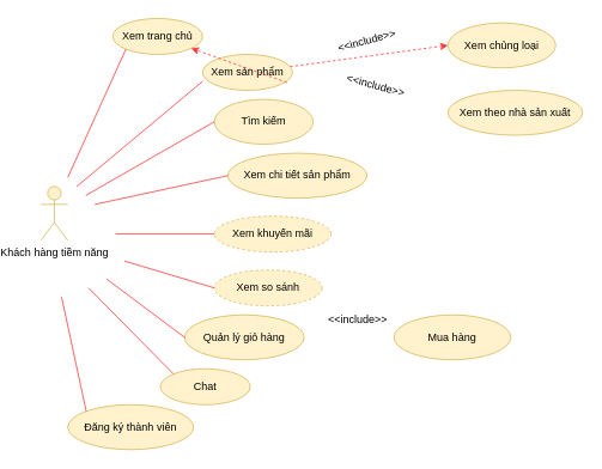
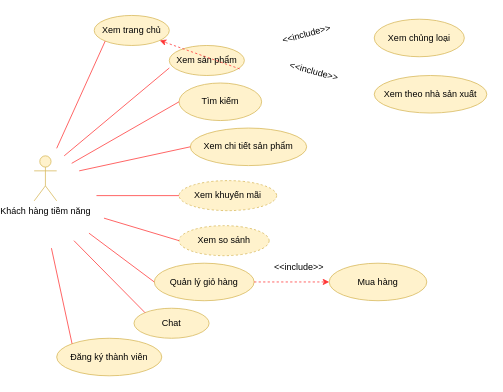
  <mxCell id="0" />
  <mxCell id="1" parent="0" />
  <mxCell id="2" value="Khách hàng tiềm năng" style="shape=umlActor;verticalLabelPosition=bottom;verticalAlign=top;html=1;outlineConnect=0;fillColor=#fff2cc;strokeColor=#d6b656;" vertex="1" parent="1"><mxGeometry x="20" y="207" width="30" height="60" as="geometry" /></mxCell>
  <mxCell id="3" value="Xem trang chủ" style="ellipse;whiteSpace=wrap;html=1;fillColor=#fff2cc;strokeColor=#d6b656;" vertex="1" parent="1"><mxGeometry x="100" y="20" width="100" height="40" as="geometry" /></mxCell>
  <mxCell id="4" value="Xem sản phẩm" style="ellipse;whiteSpace=wrap;html=1;fillColor=#fff2cc;strokeColor=#d6b656;" vertex="1" parent="1"><mxGeometry x="200" y="60" width="100" height="40" as="geometry" /></mxCell>
  <mxCell id="5" value="Tìm kiếm" style="ellipse;whiteSpace=wrap;html=1;fillColor=#fff2cc;strokeColor=#d6b656;" vertex="1" parent="1"><mxGeometry x="213" y="110" width="110" height="50" as="geometry" /></mxCell>
  <mxCell id="6" value="Xem chi tiết sản phẩm" style="ellipse;whiteSpace=wrap;html=1;fillColor=#fff2cc;strokeColor=#d6b656;" vertex="1" parent="1"><mxGeometry x="228" y="170" width="155" height="50" as="geometry" /></mxCell>
  <mxCell id="7" value="Xem khuyến mãi" style="ellipse;whiteSpace=wrap;html=1;fillColor=#fff2cc;strokeColor=#d6b656;dashed=1;" vertex="1" parent="1"><mxGeometry x="213" y="240" width="130" height="40" as="geometry" /></mxCell>
  <mxCell id="8" value="Xem so sánh" style="ellipse;whiteSpace=wrap;html=1;fillColor=#fff2cc;strokeColor=#d6b656;dashed=1;" vertex="1" parent="1"><mxGeometry x="213" y="300" width="120" height="40" as="geometry" /></mxCell>
  <mxCell id="9" value="Quản lý giỏ hàng" style="ellipse;whiteSpace=wrap;html=1;fillColor=#fff2cc;strokeColor=#d6b656;" vertex="1" parent="1"><mxGeometry x="180" y="350" width="133" height="50" as="geometry" /></mxCell>
  <mxCell id="10" value="Chat" style="ellipse;whiteSpace=wrap;html=1;fillColor=#fff2cc;strokeColor=#d6b656;" vertex="1" parent="1"><mxGeometry x="153" y="410" width="100" height="40" as="geometry" /></mxCell>
  <mxCell id="11" value="Đăng ký thành viên" style="ellipse;whiteSpace=wrap;html=1;fillColor=#fff2cc;strokeColor=#d6b656;" vertex="1" parent="1"><mxGeometry x="50" y="450" width="140" height="50" as="geometry" /></mxCell>
  <mxCell id="12" value="" style="endArrow=none;html=1;rounded=0;entryX=0;entryY=1;entryDx=0;entryDy=0;strokeColor=#FF3333;" edge="1" parent="1" target="3"><mxGeometry width="50" height="50" relative="1" as="geometry"><mxPoint x="50" y="197" as="sourcePoint" /><mxPoint x="120" y="137" as="targetPoint" /></mxGeometry></mxCell>
  <mxCell id="13" value="" style="endArrow=none;html=1;rounded=0;entryX=0;entryY=0.75;entryDx=0;entryDy=0;strokeColor=#FF3333;entryPerimeter=0;" edge="1" parent="1" target="4"><mxGeometry width="50" height="50" relative="1" as="geometry"><mxPoint x="60" y="207" as="sourcePoint" /><mxPoint x="114.854" y="111.226" as="targetPoint" /></mxGeometry></mxCell>
  <mxCell id="14" value="" style="endArrow=none;html=1;rounded=0;entryX=0;entryY=0.5;entryDx=0;entryDy=0;strokeColor=#FF3333;" edge="1" parent="1" target="5"><mxGeometry width="50" height="50" relative="1" as="geometry"><mxPoint x="70" y="217" as="sourcePoint" /><mxPoint x="124.854" y="121.226" as="targetPoint" /></mxGeometry></mxCell>
  <mxCell id="15" value="" style="endArrow=none;html=1;rounded=0;entryX=0;entryY=0.5;entryDx=0;entryDy=0;strokeColor=#FF3333;" edge="1" parent="1" target="6"><mxGeometry width="50" height="50" relative="1" as="geometry"><mxPoint x="80" y="227" as="sourcePoint" /><mxPoint x="220" y="217" as="targetPoint" /></mxGeometry></mxCell>
  <mxCell id="16" value="" style="endArrow=none;html=1;rounded=0;entryX=0;entryY=0.5;entryDx=0;entryDy=0;strokeColor=#FF3333;" edge="1" parent="1" target="7"><mxGeometry width="50" height="50" relative="1" as="geometry"><mxPoint x="103" y="260" as="sourcePoint" /><mxPoint x="238" y="210" as="targetPoint" /></mxGeometry></mxCell>
  <mxCell id="17" value="" style="endArrow=none;html=1;rounded=0;entryX=0;entryY=0.5;entryDx=0;entryDy=0;strokeColor=#FF3333;" edge="1" parent="1" target="8"><mxGeometry width="50" height="50" relative="1" as="geometry"><mxPoint x="113" y="290" as="sourcePoint" /><mxPoint x="248" y="220" as="targetPoint" /></mxGeometry></mxCell>
  <mxCell id="18" value="" style="endArrow=none;html=1;rounded=0;entryX=0;entryY=0.5;entryDx=0;entryDy=0;strokeColor=#FF3333;" edge="1" parent="1" target="9"><mxGeometry width="50" height="50" relative="1" as="geometry"><mxPoint x="93" y="310" as="sourcePoint" /><mxPoint x="258" y="230" as="targetPoint" /></mxGeometry></mxCell>
  <mxCell id="19" value="" style="endArrow=none;html=1;rounded=0;entryX=0;entryY=0;entryDx=0;entryDy=0;strokeColor=#FF3333;" edge="1" parent="1" target="10"><mxGeometry width="50" height="50" relative="1" as="geometry"><mxPoint x="73" y="320" as="sourcePoint" /><mxPoint x="180" y="380" as="targetPoint" /></mxGeometry></mxCell>
  <mxCell id="20" value="" style="endArrow=none;html=1;rounded=0;entryX=0;entryY=0;entryDx=0;entryDy=0;strokeColor=#FF3333;" edge="1" parent="1" target="11"><mxGeometry width="50" height="50" relative="1" as="geometry"><mxPoint x="43" y="330" as="sourcePoint" /><mxPoint x="190" y="390" as="targetPoint" /></mxGeometry></mxCell>
  <mxCell id="21" value="Mua hàng" style="ellipse;whiteSpace=wrap;html=1;fillColor=#fff2cc;strokeColor=#d6b656;" vertex="1" parent="1"><mxGeometry x="413" y="350" width="130" height="50" as="geometry" /></mxCell>
  <mxCell id="22" value="Xem chủng loại" style="ellipse;whiteSpace=wrap;html=1;fillColor=#fff2cc;strokeColor=#d6b656;" vertex="1" parent="1"><mxGeometry x="473" y="25" width="120" height="50" as="geometry" /></mxCell>
  <mxCell id="23" value="Xem theo nhà sản xuất" style="ellipse;whiteSpace=wrap;html=1;fillColor=#fff2cc;strokeColor=#d6b656;" vertex="1" parent="1"><mxGeometry x="473" y="100" width="150" height="50" as="geometry" /></mxCell>
+ <mxCell id="24" value="" style="endArrow=classic;html=1;rounded=0;strokeColor=#FF3333;entryX=0;entryY=0.5;entryDx=0;entryDy=0;exitX=1;exitY=0.5;exitDx=0;exitDy=0;dashed=1;" edge="1" parent="1" source="9" target="21"><mxGeometry width="50" height="50" relative="1" as="geometry"><mxPoint x="303" y="220" as="sourcePoint" /><mxPoint x="353" y="170" as="targetPoint" /></mxGeometry></mxCell>
  <mxCell id="25" value="&amp;lt;&amp;lt;include&amp;gt;&amp;gt;" style="text;html=1;strokeColor=none;fillColor=none;align=center;verticalAlign=middle;whiteSpace=wrap;rounded=0;" vertex="1" parent="1"><mxGeometry x="343" y="340" width="60" height="30" as="geometry" /></mxCell>
  <mxCell id="26" value="&amp;lt;&amp;lt;include&amp;gt;&amp;gt;" style="text;html=1;strokeColor=none;fillColor=none;align=center;verticalAlign=middle;whiteSpace=wrap;rounded=0;rotation=-15;" vertex="1" parent="1"><mxGeometry x="353" y="30" width="60" height="30" as="geometry" /></mxCell>
- <mxCell id="27" value="" style="endArrow=classic;html=1;rounded=0;strokeColor=#FF3333;entryX=0;entryY=0.5;entryDx=0;entryDy=0;dashed=1;" edge="1" parent="1" source="4" target="22"><mxGeometry width="50" height="50" relative="1" as="geometry"><mxPoint x="303" y="80" as="sourcePoint" /><mxPoint x="428" y="70" as="targetPoint" /></mxGeometry></mxCell>
  <mxCell id="28" value="" style="endArrow=classic;html=1;rounded=0;strokeColor=#FF3333;dashed=1;exitX=0.938;exitY=0.78;exitDx=0;exitDy=0;exitPerimeter=0;" edge="1" parent="1" source="4" target="3"><mxGeometry width="50" height="50" relative="1" as="geometry"><mxPoint x="304.641" y="80.992" as="sourcePoint" /><mxPoint x="483" y="45" as="targetPoint" /></mxGeometry></mxCell>
  <mxCell id="29" value="&amp;lt;&amp;lt;include&amp;gt;&amp;gt;" style="text;html=1;strokeColor=none;fillColor=none;align=center;verticalAlign=middle;whiteSpace=wrap;rounded=0;rotation=15;" vertex="1" parent="1"><mxGeometry x="363" y="80" width="60" height="30" as="geometry" /></mxCell>
